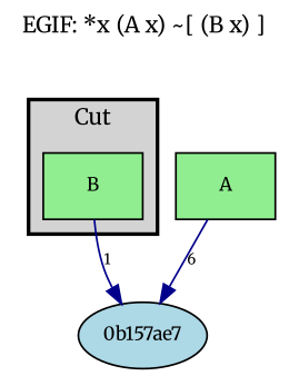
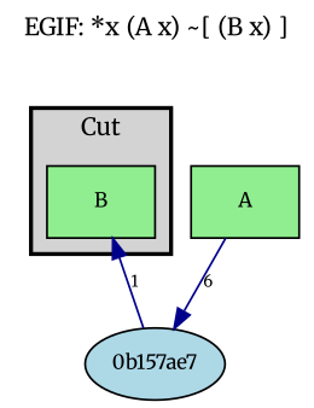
  digraph {
    compound=true
    fontname=Merriweather
    fontsize=12
    label="EGIF: *x (A x) ~[ (B x) ]"
    labelloc=t
    rankdir=TB
    node [fillcolor=lightgreen fontname=Merriweather fontsize=10 shape=box style=filled]
    edge [color=darkblue fontname=Merriweather fontsize=8]
    n1 [label=B]
    n2 [fillcolor=lightblue label="0b157ae7" shape=ellipse]
    n3 [label=A]
    subgraph cluster_1 {
      color=black
      fillcolor=lightgray
      label=Cut
      penwidth=2
      style=filled
      n1
    }
-   n1 -> n2 [label=1]
+   n2 -> n1 [label=1]
    n3 -> n2 [label=6]
  }
